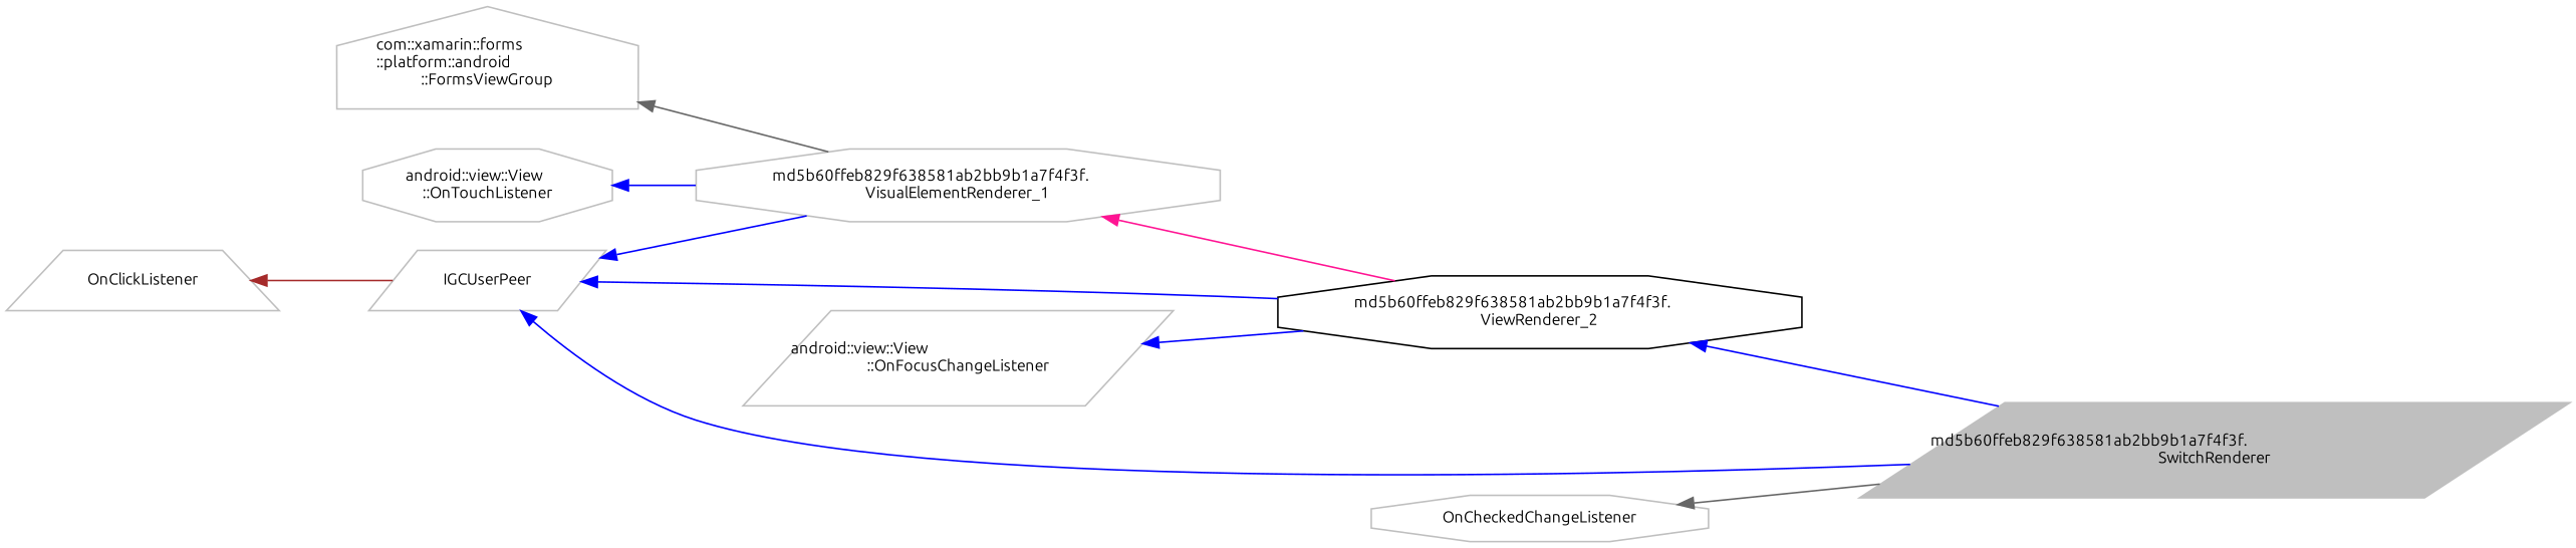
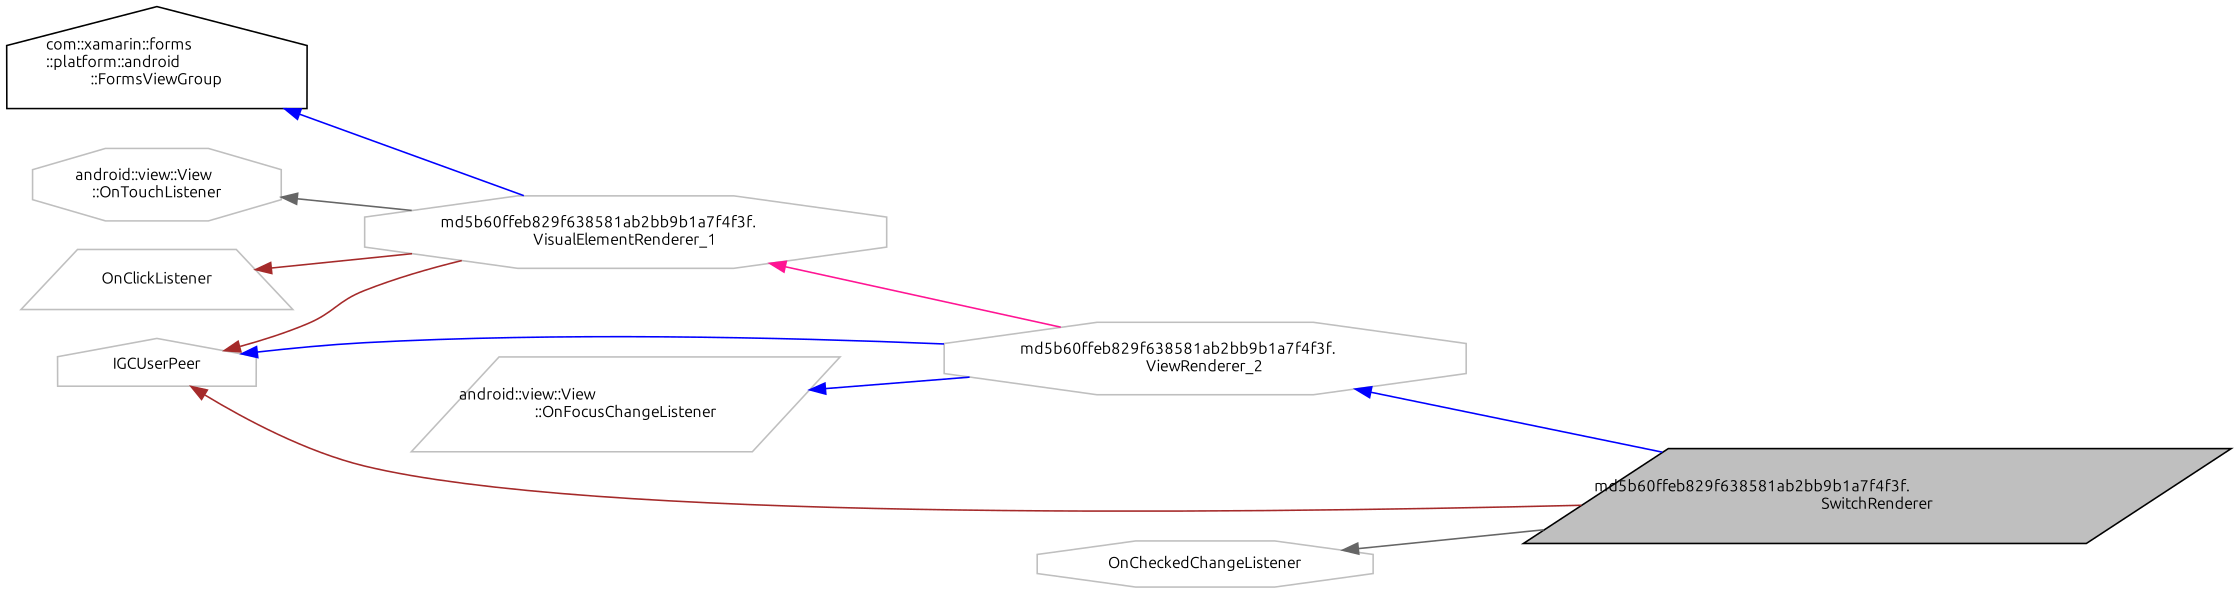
  digraph {
    fontname=Ubuntu
    rankdir=LR
    node [color=grey75 fillcolor=white fontname=Ubuntu fontsize=10 shape=octagon style=filled]
    edge [color=blue dir=back fontname=Ubuntu fontsize=10 labelfontname=Helvetica labelfontsize=10 style=solid]
-   n1 [fillcolor=grey75 fontcolor=black height=0.2 label="md5b60ffeb829f638581ab2bb9b1a7f4f3f.\lSwitchRenderer" shape=parallelogram width=0.4]
-   n2 [color=black height=0.2 label="md5b60ffeb829f638581ab2bb9b1a7f4f3f.\lViewRenderer_2" width=0.4]
+   n1 [color=black fillcolor=grey75 fontcolor=black height=0.2 label="md5b60ffeb829f638581ab2bb9b1a7f4f3f.\lSwitchRenderer" shape=parallelogram width=0.4]
+   n2 [height=0.2 label="md5b60ffeb829f638581ab2bb9b1a7f4f3f.\lViewRenderer_2" width=0.4]
    n3 [height=0.2 label="md5b60ffeb829f638581ab2bb9b1a7f4f3f.\lVisualElementRenderer_1" width=0.4]
-   n4 [height=0.2 label="com::xamarin::forms\l::platform::android\l::FormsViewGroup" shape=house width=0.4]
-   n5 [height=0.2 label=IGCUserPeer shape=parallelogram width=0.4]
+   n4 [color=black height=0.2 label="com::xamarin::forms\l::platform::android\l::FormsViewGroup" shape=house width=0.4]
+   n5 [height=0.2 label=IGCUserPeer shape=house width=0.4]
    n6 [height=0.2 label="android::view::View\l::OnTouchListener" width=0.4]
    n7 [height=0.2 label=OnClickListener shape=trapezium width=0.4]
    n8 [height=0.2 label="android::view::View\l::OnFocusChangeListener" shape=parallelogram width=0.4]
    n9 [height=0.2 label=OnCheckedChangeListener width=0.4]
    n2 -> n1
    n3 -> n2 [color=deeppink]
-   n4 -> n3 [color=gray40]
-   n5 -> n1
+   n4 -> n3
+   n5 -> n1 [color=brown]
    n5 -> n2
-   n5 -> n3
-   n6 -> n3
-   n7 -> n5 [color=brown]
+   n5 -> n3 [color=brown]
+   n6 -> n3 [color=gray40]
+   n7 -> n3 [color=brown]
    n8 -> n2
    n9 -> n1 [color=gray40]
  }
